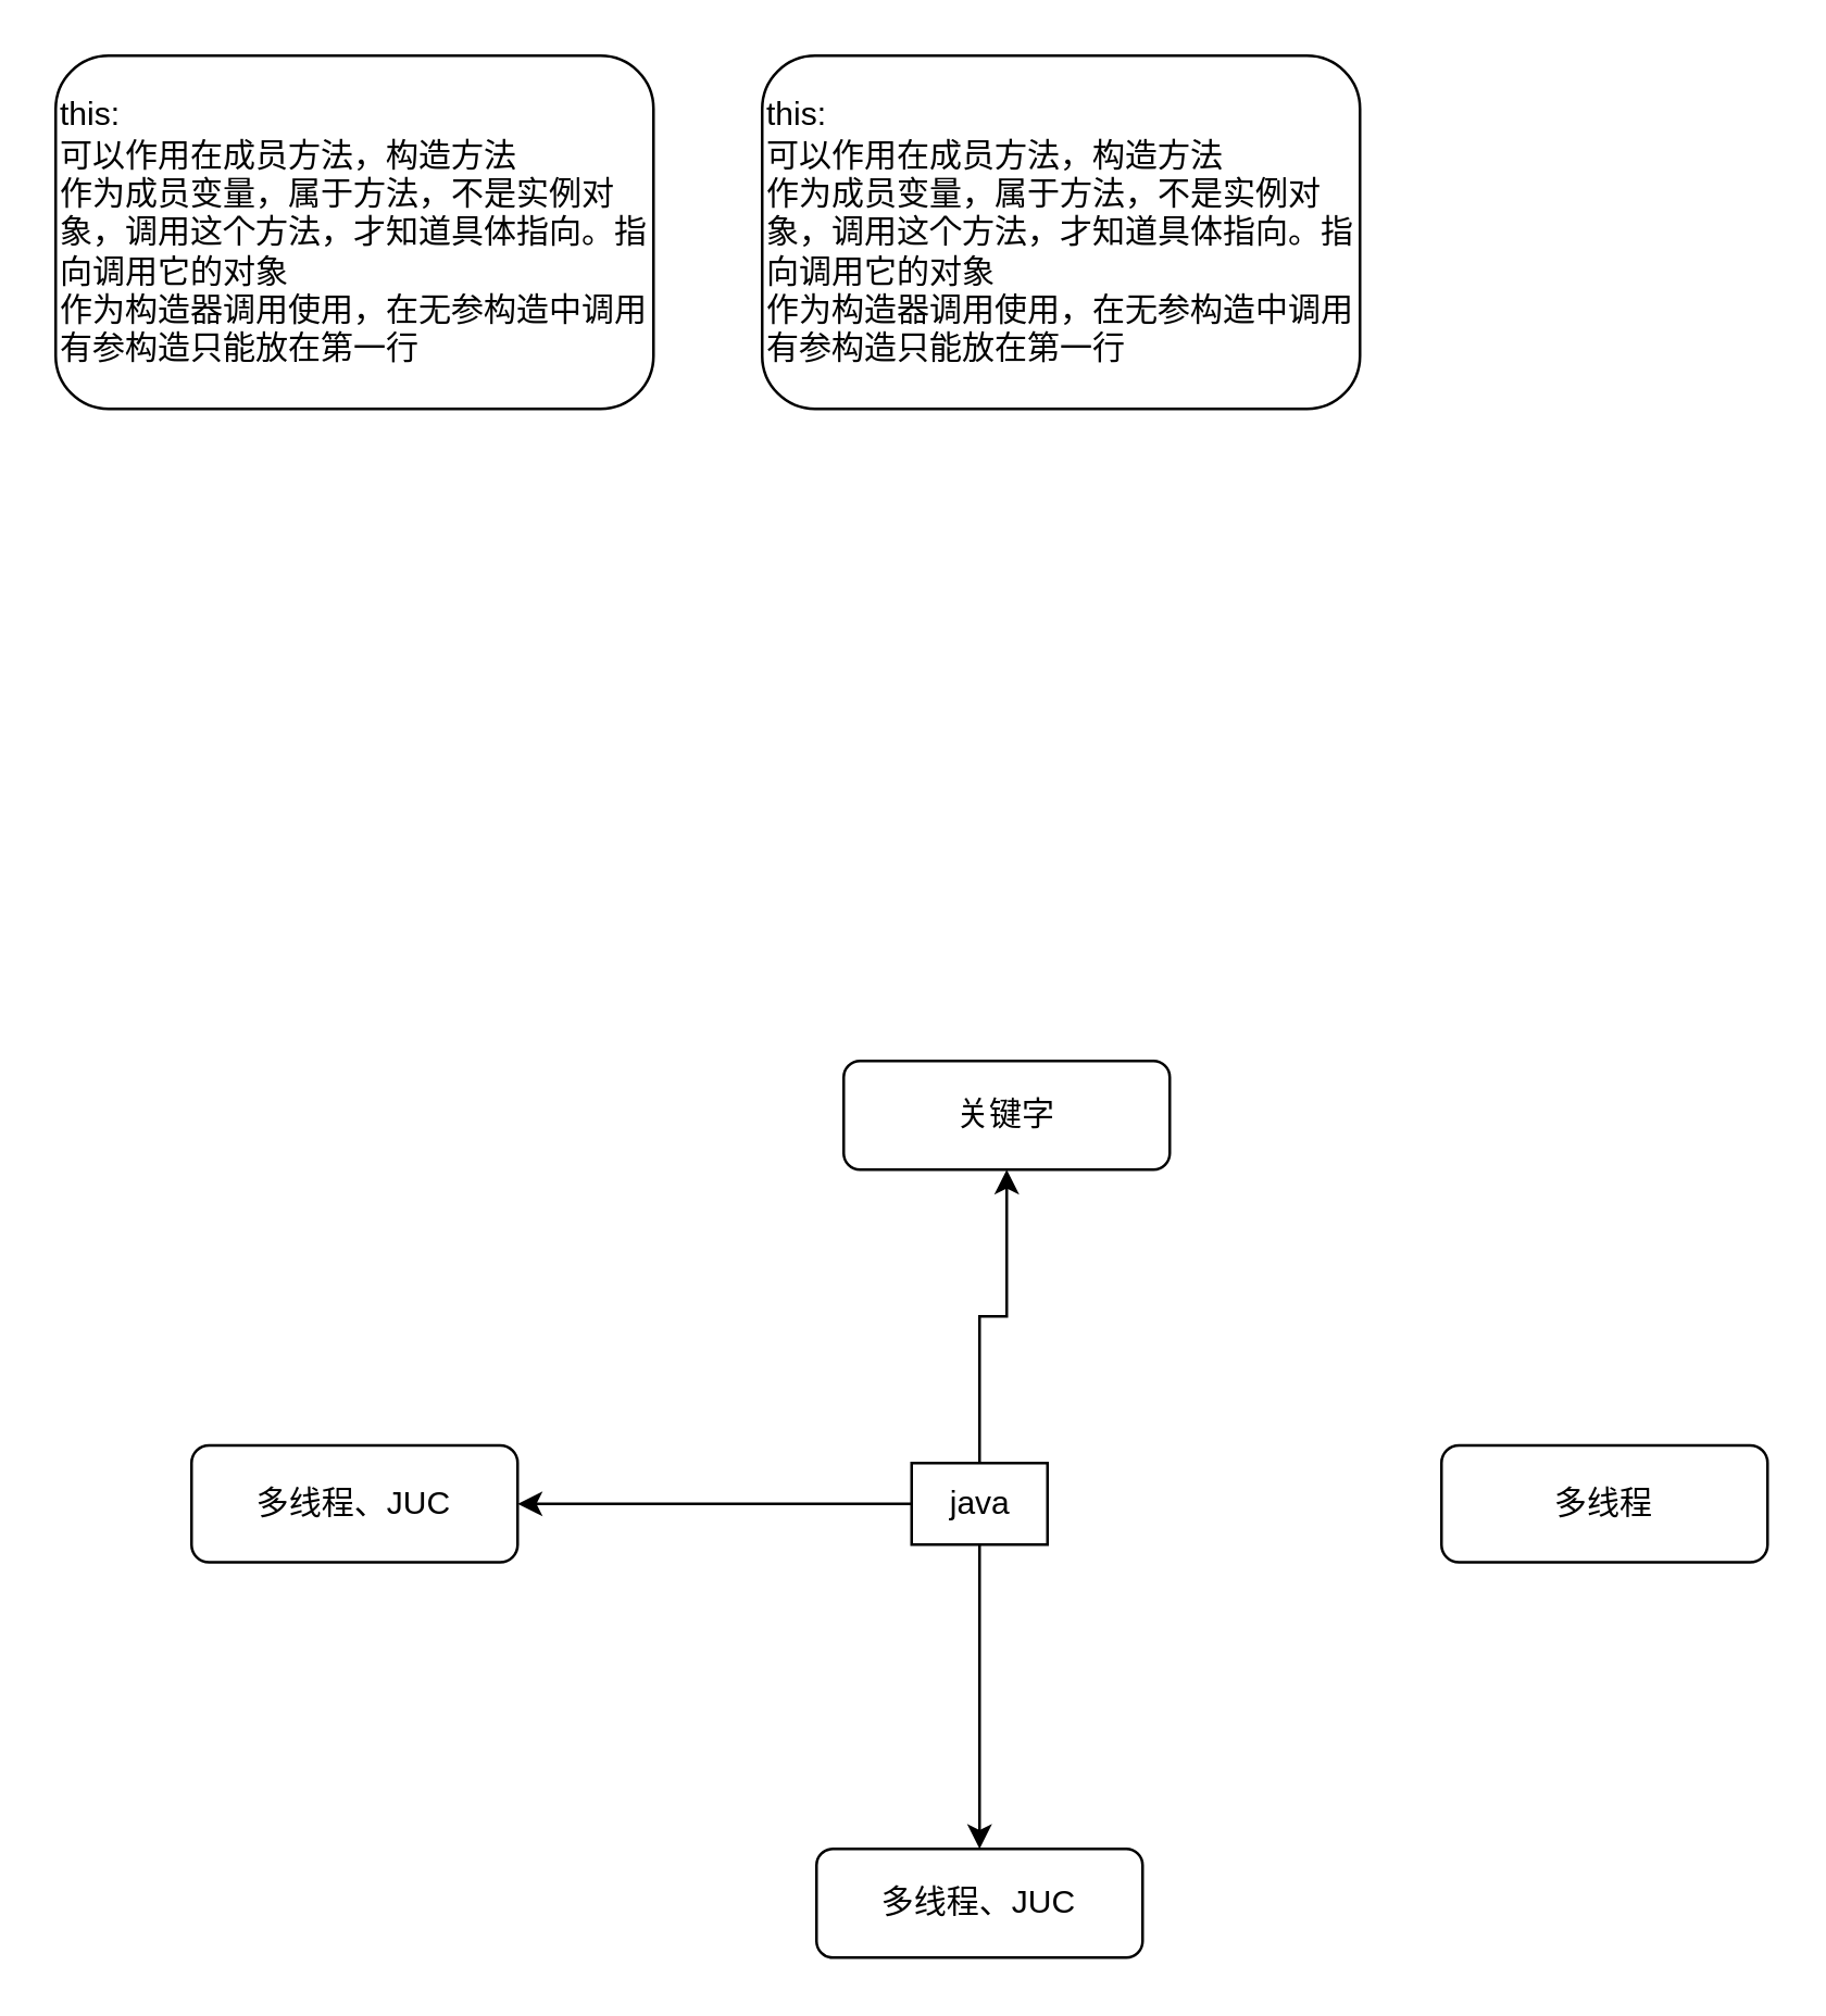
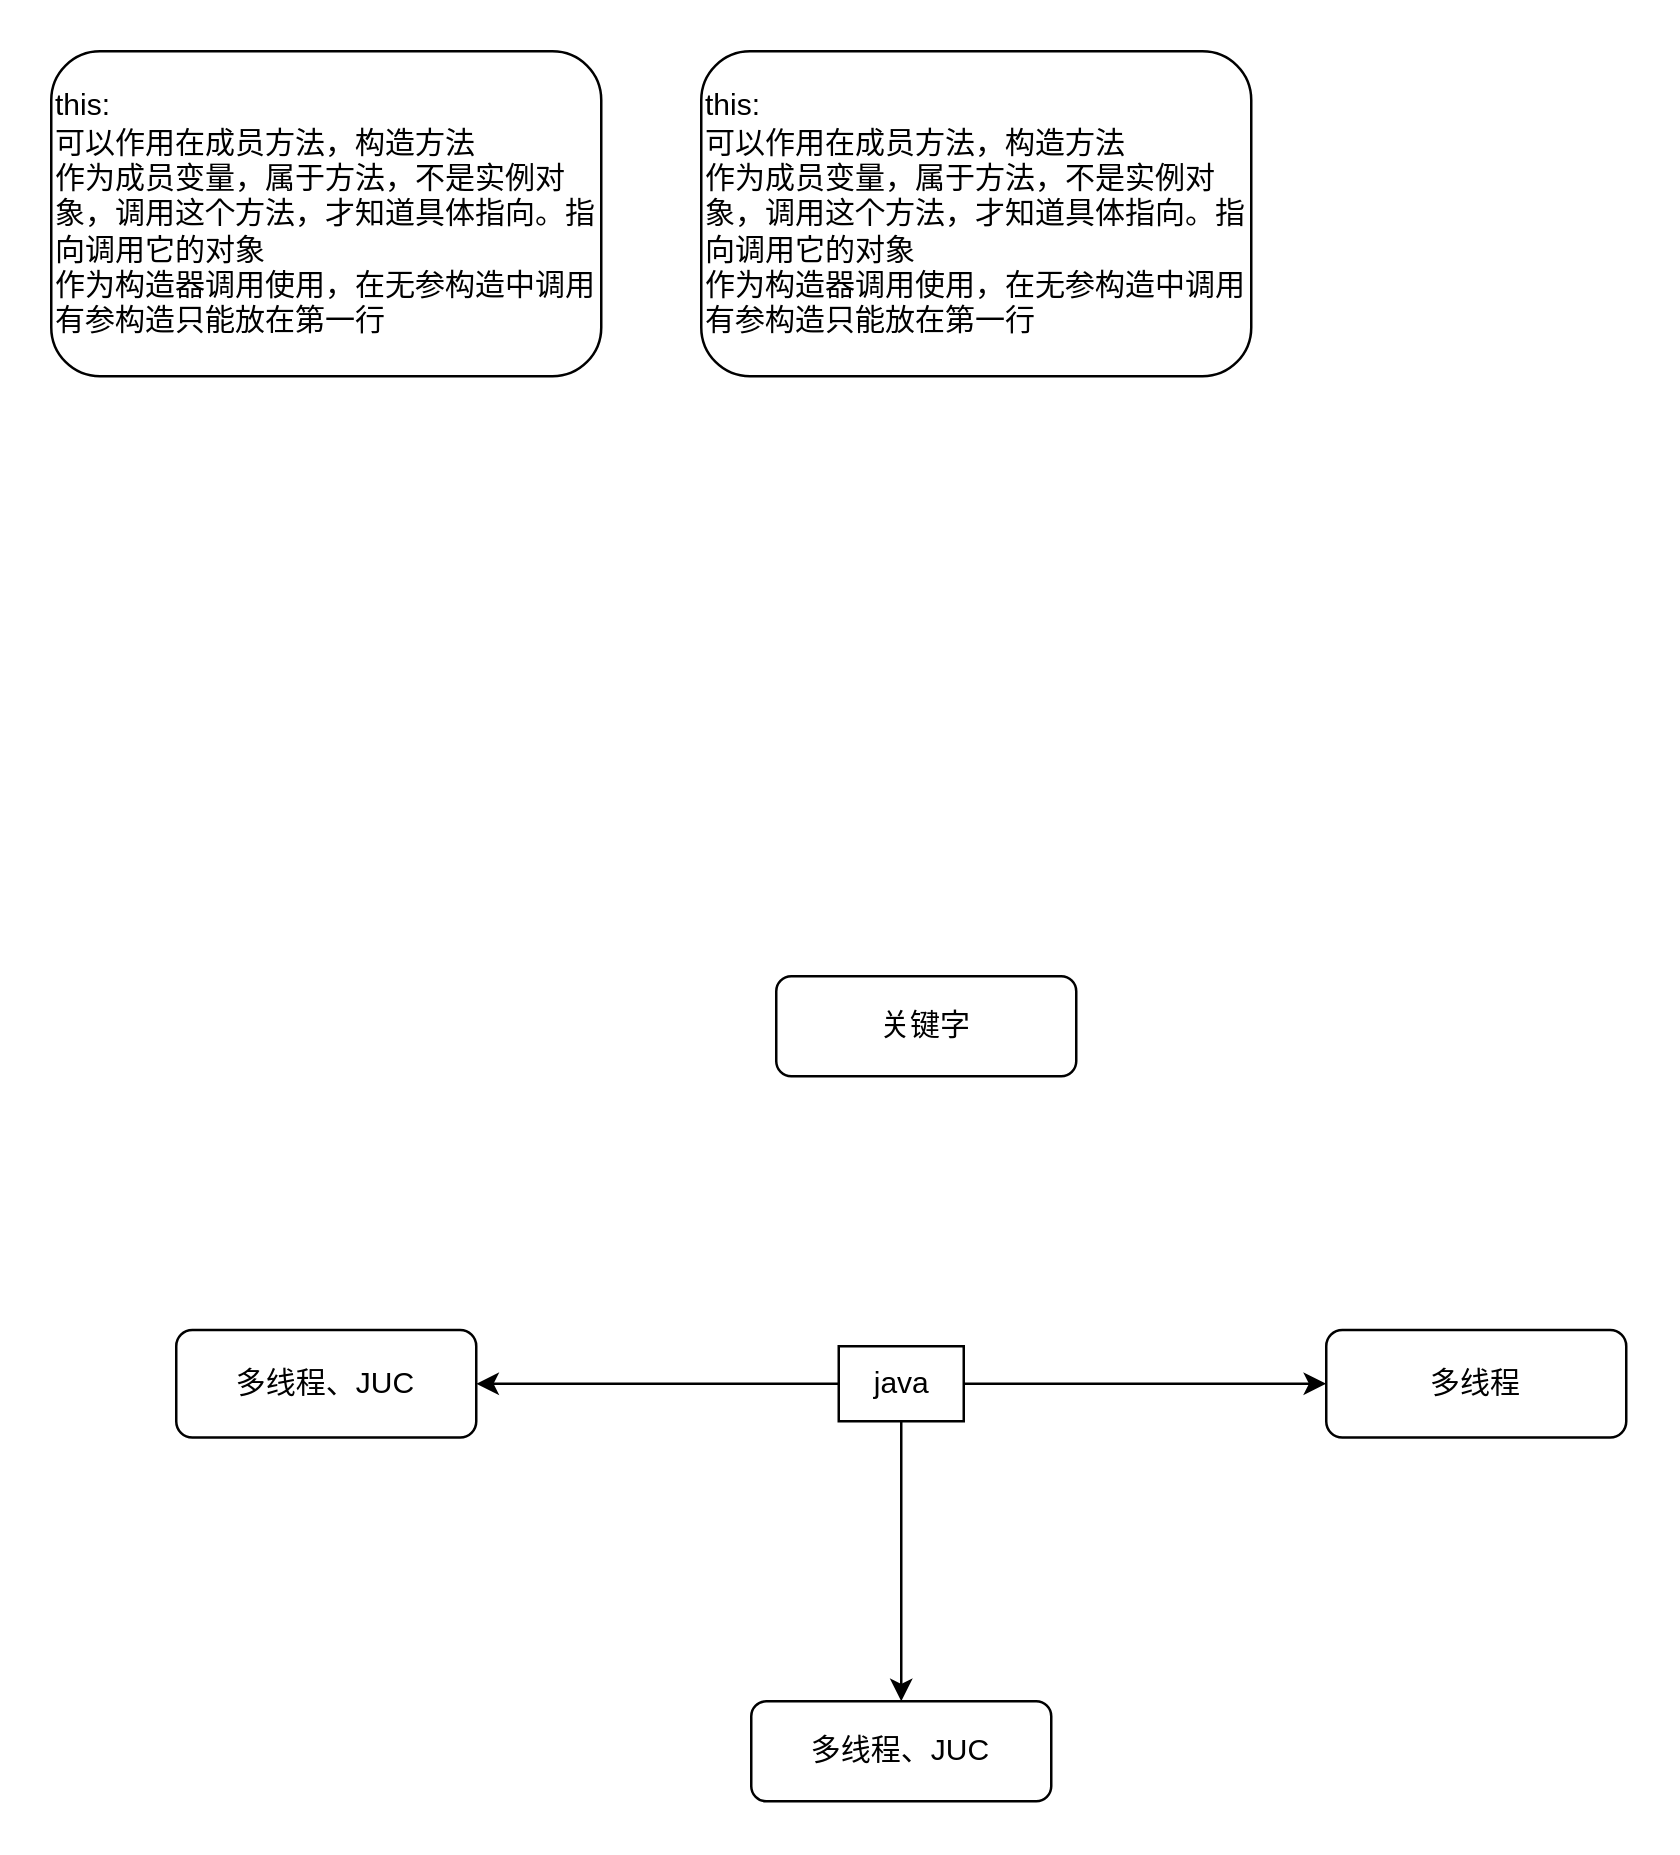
  <mxCell id="0" />
  <mxCell id="1" parent="0" />
- <mxCell id="2" style="edgeStyle=orthogonalEdgeStyle;rounded=0;orthogonalLoop=1;jettySize=auto;html=1;entryX=0.5;entryY=1;entryDx=0;entryDy=0;" edge="1" parent="1" source="6" target="7"><mxGeometry relative="1" as="geometry" /></mxCell>
+ <mxCell id="3" style="edgeStyle=orthogonalEdgeStyle;rounded=0;orthogonalLoop=1;jettySize=auto;html=1;entryX=0;entryY=0.5;entryDx=0;entryDy=0;" edge="1" parent="1" source="6" target="8"><mxGeometry relative="1" as="geometry" /></mxCell>
  <mxCell id="4" style="edgeStyle=orthogonalEdgeStyle;rounded=0;orthogonalLoop=1;jettySize=auto;html=1;" edge="1" parent="1" source="6" target="9"><mxGeometry relative="1" as="geometry" /></mxCell>
  <mxCell id="5" style="edgeStyle=orthogonalEdgeStyle;rounded=0;orthogonalLoop=1;jettySize=auto;html=1;" edge="1" parent="1" source="6" target="10"><mxGeometry relative="1" as="geometry" /></mxCell>
  <mxCell id="6" value="java" style="text;html=1;align=center;verticalAlign=middle;resizable=0;points=[];autosize=1;strokeColor=default;fillColor=none;" vertex="1" parent="1"><mxGeometry x="335" y="538" width="50" height="30" as="geometry" /></mxCell>
  <mxCell id="7" value="关键字" style="rounded=1;whiteSpace=wrap;html=1;" vertex="1" parent="1"><mxGeometry x="310" y="390" width="120" height="40" as="geometry" /></mxCell>
  <mxCell id="8" value="多线程" style="rounded=1;whiteSpace=wrap;html=1;" vertex="1" parent="1"><mxGeometry x="530" y="531.5" width="120" height="43" as="geometry" /></mxCell>
  <mxCell id="9" value="多线程、JUC" style="rounded=1;whiteSpace=wrap;html=1;" vertex="1" parent="1"><mxGeometry x="300" y="680" width="120" height="40" as="geometry" /></mxCell>
  <mxCell id="10" value="多线程、JUC" style="rounded=1;whiteSpace=wrap;html=1;" vertex="1" parent="1"><mxGeometry x="70" y="531.5" width="120" height="43" as="geometry" /></mxCell>
  <mxCell id="11" value="this:&lt;div&gt;可以作用在成员方法，构造方法&lt;/div&gt;&lt;div&gt;作为成员变量，&lt;span style=&quot;background-color: transparent; color: light-dark(rgb(0, 0, 0), rgb(255, 255, 255));&quot;&gt;属于方法，不是实例对象，调用这个方法，才知道具体指向。指向调用它的对象&lt;/span&gt;&lt;/div&gt;&lt;div&gt;&lt;span style=&quot;background-color: transparent; color: light-dark(rgb(0, 0, 0), rgb(255, 255, 255));&quot;&gt;作为构造器调用使用，在无参构造中调用有参构造只能放在第一行&lt;/span&gt;&lt;/div&gt;" style="rounded=1;whiteSpace=wrap;html=1;align=left;" vertex="1" parent="1"><mxGeometry x="20" y="20" width="220" height="130" as="geometry" /></mxCell>
  <mxCell id="12" value="this:&lt;div&gt;可以作用在成员方法，构造方法&lt;/div&gt;&lt;div&gt;作为成员变量，&lt;span style=&quot;background-color: transparent; color: light-dark(rgb(0, 0, 0), rgb(255, 255, 255));&quot;&gt;属于方法，不是实例对象，调用这个方法，才知道具体指向。指向调用它的对象&lt;/span&gt;&lt;/div&gt;&lt;div&gt;&lt;span style=&quot;background-color: transparent; color: light-dark(rgb(0, 0, 0), rgb(255, 255, 255));&quot;&gt;作为构造器调用使用，在无参构造中调用有参构造只能放在第一行&lt;/span&gt;&lt;/div&gt;" style="rounded=1;whiteSpace=wrap;html=1;align=left;" vertex="1" parent="1"><mxGeometry x="280" y="20" width="220" height="130" as="geometry" /></mxCell>
